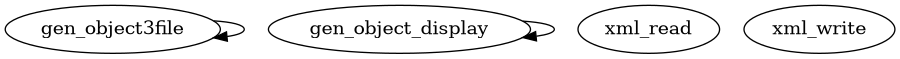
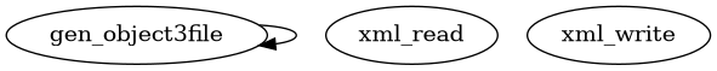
  digraph {
    n1 [label=gen_object3file]
-   gen_object_display
    xml_read
    xml_write
    n1 -> n1
-   gen_object_display -> gen_object_display
  }
